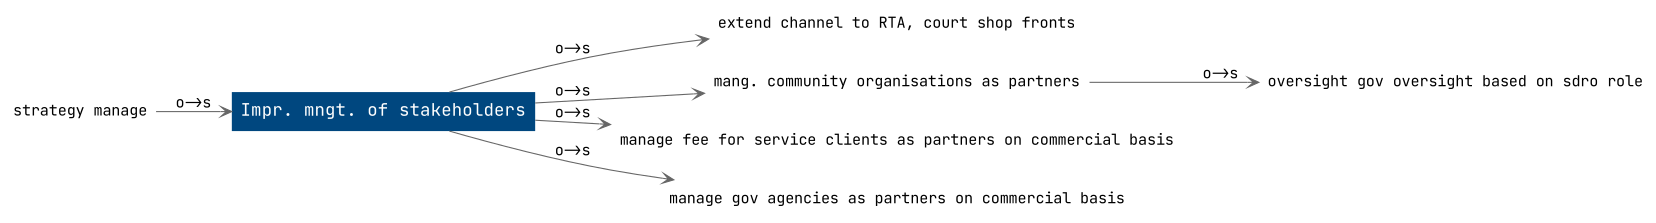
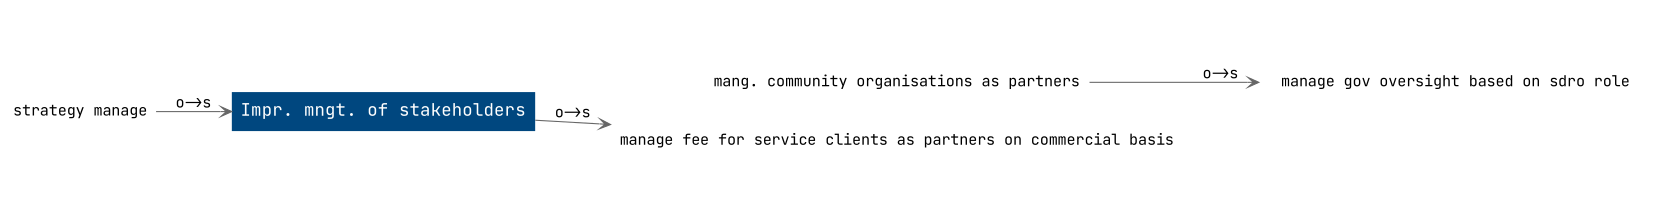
  digraph {
    fontname="JetBrains Mono"
    rankdir=LR
    node [fontname="JetBrains Mono" fontsize=14 shape=plaintext]
    edge [arrowhead=open color="#666666" fontname="JetBrains Mono" fontsize=14]
    n1 [fillcolor="#00477f" fontcolor=White fontsize=16 label="Impr. mngt. of stakeholders" style=filled]
-   n2 [label="extend channel to RTA, court shop fronts"]
    n3 [label="mang. community organisations as partners"]
    n4 [label="manage fee for service clients as partners on commercial basis"]
-   n5 [label="manage gov agencies as partners on commercial basis"]
-   n6 [label="oversight gov oversight based on sdro role"]
+   n6 [label="manage gov oversight based on sdro role"]
    n7 [label="strategy manage"]
-   n1 -> n2 [label="o->s"]
-   n1 -> n3 [label="o->s"]
    n1 -> n4 [label="o->s"]
-   n1 -> n5 [label="o->s"]
    n3 -> n6 [label="o->s"]
    n7 -> n1 [label="o->s"]
  }
